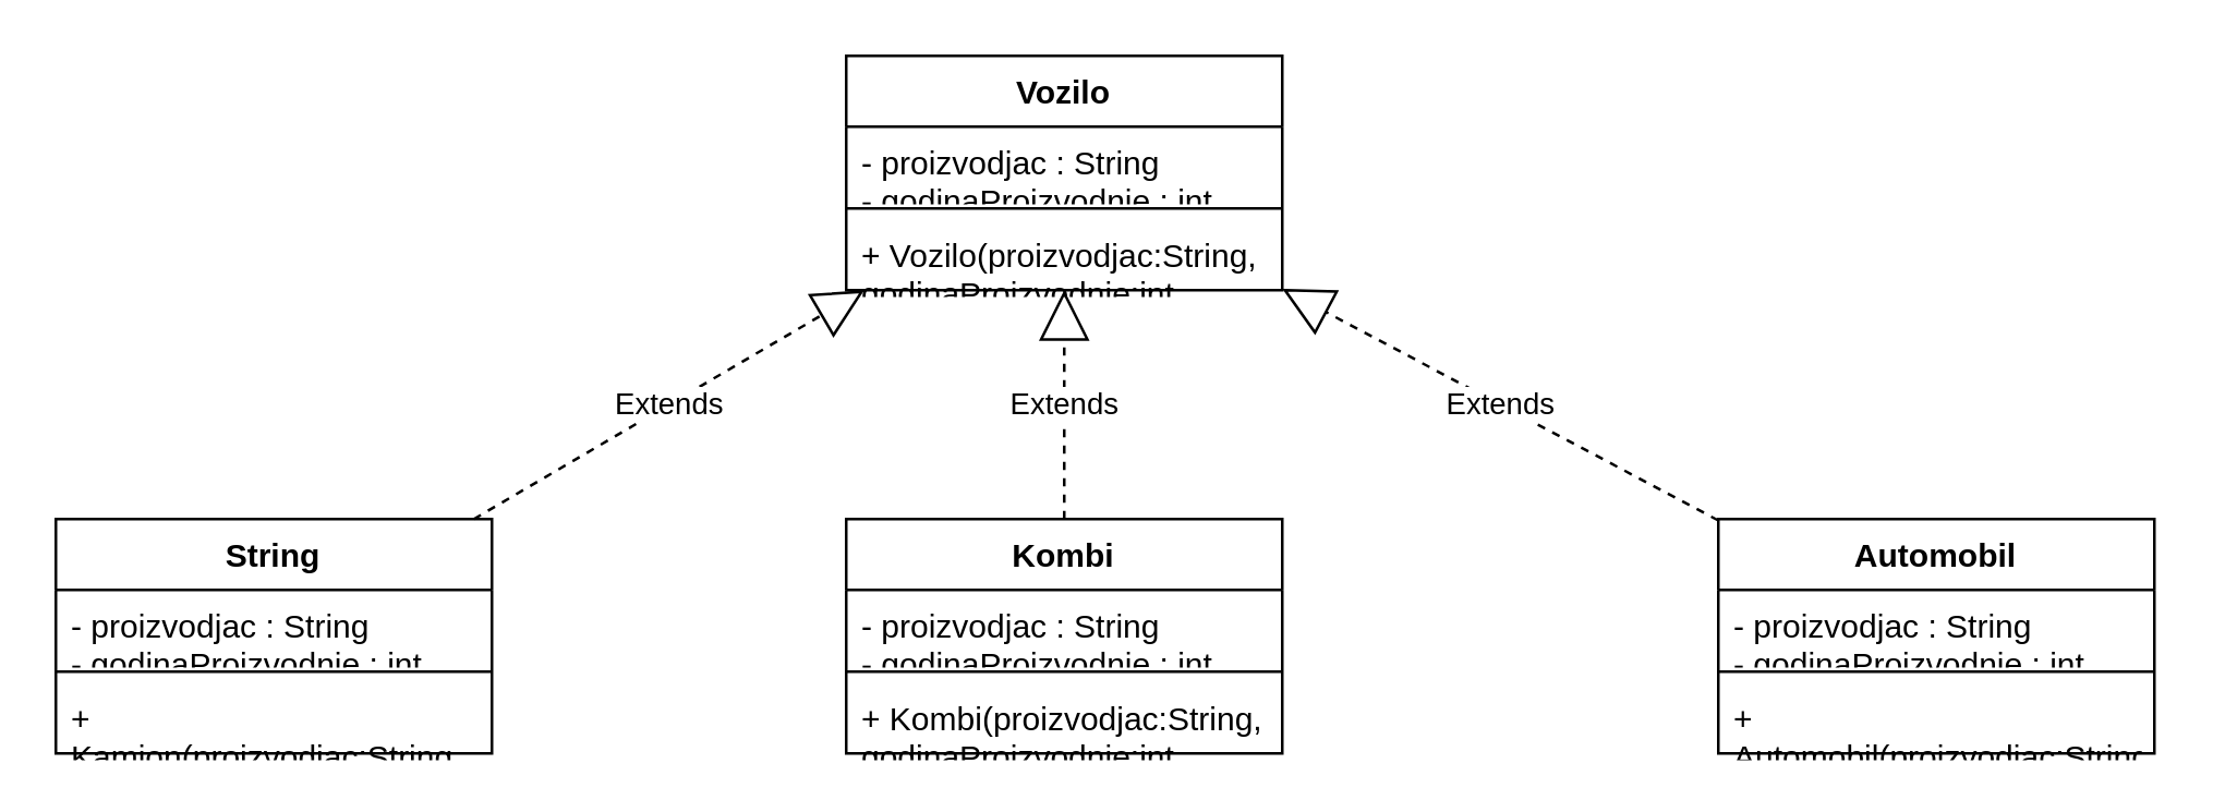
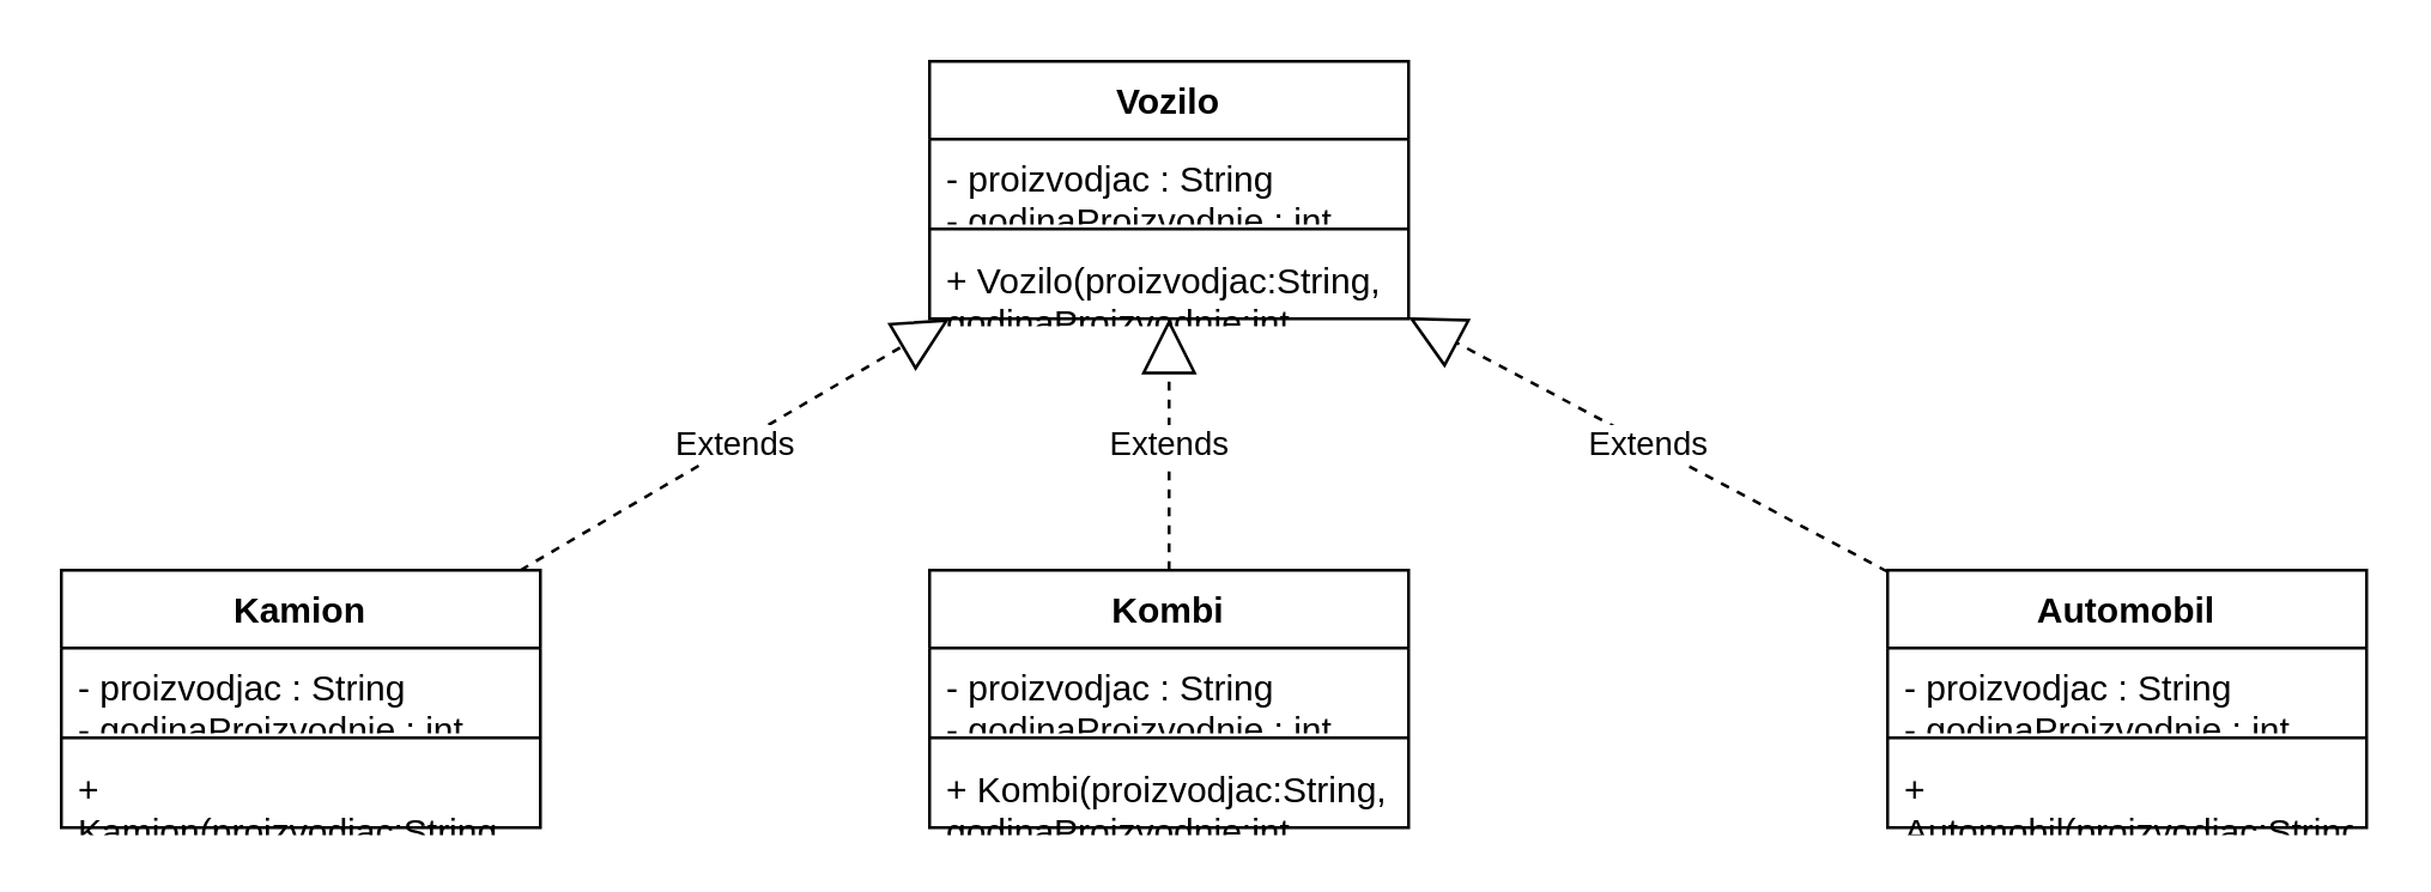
  <mxCell id="0" />
  <mxCell id="1" parent="0" />
  <mxCell id="2" value="Vozilo" style="swimlane;fontStyle=1;align=center;verticalAlign=top;childLayout=stackLayout;horizontal=1;startSize=26;horizontalStack=0;resizeParent=1;resizeParentMax=0;resizeLast=0;collapsible=1;marginBottom=0;whiteSpace=wrap;html=1;" vertex="1" parent="1"><mxGeometry x="310" y="20" width="160" height="86" as="geometry" /></mxCell>
  <mxCell id="3" value="&lt;div&gt;- proizvodjac : String&lt;/div&gt;&lt;div&gt;- godinaProizvodnje : int&lt;/div&gt;&lt;div&gt;- kubikaza : int&lt;/div&gt;&lt;div&gt;- boja : String&lt;/div&gt;" style="text;strokeColor=none;fillColor=none;align=left;verticalAlign=top;spacingLeft=4;spacingRight=4;overflow=hidden;rotatable=0;points=[[0,0.5],[1,0.5]];portConstraint=eastwest;whiteSpace=wrap;html=1;" vertex="1" parent="2"><mxGeometry y="26" width="160" height="26" as="geometry" /></mxCell>
  <mxCell id="4" value="" style="line;strokeWidth=1;fillColor=none;align=left;verticalAlign=middle;spacingTop=-1;spacingLeft=3;spacingRight=3;rotatable=0;labelPosition=right;points=[];portConstraint=eastwest;strokeColor=inherit;" vertex="1" parent="2"><mxGeometry y="52" width="160" height="8" as="geometry" /></mxCell>
  <mxCell id="5" value="&lt;div&gt;+ Vozilo(proizvodjac:String, godinaProizvodnje:int, kubikaza:int, boja:String)&lt;/div&gt;&lt;div&gt;+ getProizvodjac() : String&lt;/div&gt;&lt;div&gt;+ setProizvodjac(p:String) : void&lt;/div&gt;&lt;div&gt;+ getGodinaProizvodnje() : int&lt;/div&gt;&lt;div&gt;+ setGodinaProizvodnje(g:int) : void&lt;/div&gt;&lt;div&gt;+ getKubikaza() : int&lt;/div&gt;&lt;div&gt;+ setKubikaza(k:int) : void&lt;/div&gt;&lt;div&gt;+ getBoja() : String&lt;/div&gt;&lt;div&gt;+ setBoja(b:String) : void&lt;/div&gt;&lt;div&gt;+ cijenaRegistracije() : double&lt;/div&gt;&lt;div&gt;+ ispisi() : void&lt;/div&gt;" style="text;strokeColor=none;fillColor=none;align=left;verticalAlign=top;spacingLeft=4;spacingRight=4;overflow=hidden;rotatable=0;points=[[0,0.5],[1,0.5]];portConstraint=eastwest;whiteSpace=wrap;html=1;" vertex="1" parent="2"><mxGeometry y="60" width="160" height="26" as="geometry" /></mxCell>
  <mxCell id="6" value="Automobil" style="swimlane;fontStyle=1;align=center;verticalAlign=top;childLayout=stackLayout;horizontal=1;startSize=26;horizontalStack=0;resizeParent=1;resizeParentMax=0;resizeLast=0;collapsible=1;marginBottom=0;whiteSpace=wrap;html=1;" vertex="1" parent="1"><mxGeometry x="630" y="190" width="160" height="86" as="geometry" /></mxCell>
  <mxCell id="7" value="&lt;div&gt;- proizvodjac : String&lt;/div&gt;&lt;div&gt;- godinaProizvodnje : int&lt;/div&gt;&lt;div&gt;- kubikaza : int&lt;/div&gt;&lt;div&gt;- boja : String&lt;/div&gt;&lt;div&gt;&lt;div&gt;- brojVrata : int&lt;/div&gt;&lt;div&gt;- tipMotora : String&lt;/div&gt;&lt;/div&gt;" style="text;strokeColor=none;fillColor=none;align=left;verticalAlign=top;spacingLeft=4;spacingRight=4;overflow=hidden;rotatable=0;points=[[0,0.5],[1,0.5]];portConstraint=eastwest;whiteSpace=wrap;html=1;" vertex="1" parent="6"><mxGeometry y="26" width="160" height="26" as="geometry" /></mxCell>
  <mxCell id="8" value="" style="line;strokeWidth=1;fillColor=none;align=left;verticalAlign=middle;spacingTop=-1;spacingLeft=3;spacingRight=3;rotatable=0;labelPosition=right;points=[];portConstraint=eastwest;strokeColor=inherit;" vertex="1" parent="6"><mxGeometry y="52" width="160" height="8" as="geometry" /></mxCell>
  <mxCell id="9" value="&lt;div&gt;&lt;div&gt;+ Automobil(proizvodjac:String, godinaProizvodnje:int, kubikaza:int, boja:String, brojVrata:int, tipMotora:String)&lt;/div&gt;&lt;div&gt;+ getBrojVrata() : int&lt;/div&gt;&lt;div&gt;+ setBrojVrata(v:int) : void&lt;/div&gt;&lt;div&gt;+ getTipMotora() : String&lt;/div&gt;&lt;div&gt;+ setTipMotora(t:String) : void&lt;/div&gt;&lt;div&gt;+ cijenaRegistracije() : double&lt;/div&gt;&lt;div&gt;+ ispisi() : void&lt;/div&gt;&lt;/div&gt;" style="text;strokeColor=none;fillColor=none;align=left;verticalAlign=top;spacingLeft=4;spacingRight=4;overflow=hidden;rotatable=0;points=[[0,0.5],[1,0.5]];portConstraint=eastwest;whiteSpace=wrap;html=1;" vertex="1" parent="6"><mxGeometry y="60" width="160" height="26" as="geometry" /></mxCell>
- <mxCell id="10" value="String" style="swimlane;fontStyle=1;align=center;verticalAlign=top;childLayout=stackLayout;horizontal=1;startSize=26;horizontalStack=0;resizeParent=1;resizeParentMax=0;resizeLast=0;collapsible=1;marginBottom=0;whiteSpace=wrap;html=1;" vertex="1" parent="1"><mxGeometry x="20" y="190" width="160" height="86" as="geometry" /></mxCell>
+ <mxCell id="10" value="Kamion" style="swimlane;fontStyle=1;align=center;verticalAlign=top;childLayout=stackLayout;horizontal=1;startSize=26;horizontalStack=0;resizeParent=1;resizeParentMax=0;resizeLast=0;collapsible=1;marginBottom=0;whiteSpace=wrap;html=1;" vertex="1" parent="1"><mxGeometry x="20" y="190" width="160" height="86" as="geometry" /></mxCell>
  <mxCell id="11" value="&lt;div&gt;- proizvodjac : String&lt;/div&gt;&lt;div&gt;- godinaProizvodnje : int&lt;/div&gt;&lt;div&gt;- kubikaza : int&lt;/div&gt;&lt;div&gt;- boja : String&lt;/div&gt;&lt;div&gt;&lt;div&gt;- kapacitetTereta : double&lt;/div&gt;&lt;div&gt;- prikolica : boolean&lt;/div&gt;&lt;/div&gt;" style="text;strokeColor=none;fillColor=none;align=left;verticalAlign=top;spacingLeft=4;spacingRight=4;overflow=hidden;rotatable=0;points=[[0,0.5],[1,0.5]];portConstraint=eastwest;whiteSpace=wrap;html=1;" vertex="1" parent="10"><mxGeometry y="26" width="160" height="26" as="geometry" /></mxCell>
  <mxCell id="12" value="" style="line;strokeWidth=1;fillColor=none;align=left;verticalAlign=middle;spacingTop=-1;spacingLeft=3;spacingRight=3;rotatable=0;labelPosition=right;points=[];portConstraint=eastwest;strokeColor=inherit;" vertex="1" parent="10"><mxGeometry y="52" width="160" height="8" as="geometry" /></mxCell>
  <mxCell id="13" value="&lt;div&gt;+ Kamion(proizvodjac:String, godinaProizvodnje:int, kubikaza:int, boja:String, kapacitetTereta:double, prikolica:boolean)&lt;/div&gt;&lt;div&gt;+ getKapacitetTereta() : double&lt;/div&gt;&lt;div&gt;+ setKapacitetTereta(k:double) : void&lt;/div&gt;&lt;div&gt;+ hasPrikolica() : boolean&lt;/div&gt;&lt;div&gt;+ setPrikolica(p:boolean) : void&lt;/div&gt;&lt;div&gt;+ cijenaRegistracije() : double&lt;/div&gt;&lt;div&gt;+ ispisi() : void&lt;/div&gt;" style="text;strokeColor=none;fillColor=none;align=left;verticalAlign=top;spacingLeft=4;spacingRight=4;overflow=hidden;rotatable=0;points=[[0,0.5],[1,0.5]];portConstraint=eastwest;whiteSpace=wrap;html=1;" vertex="1" parent="10"><mxGeometry y="60" width="160" height="26" as="geometry" /></mxCell>
  <mxCell id="14" value="Kombi" style="swimlane;fontStyle=1;align=center;verticalAlign=top;childLayout=stackLayout;horizontal=1;startSize=26;horizontalStack=0;resizeParent=1;resizeParentMax=0;resizeLast=0;collapsible=1;marginBottom=0;whiteSpace=wrap;html=1;" vertex="1" parent="1"><mxGeometry x="310" y="190" width="160" height="86" as="geometry" /></mxCell>
  <mxCell id="15" value="&lt;div&gt;- proizvodjac : String&lt;/div&gt;&lt;div&gt;- godinaProizvodnje : int&lt;/div&gt;&lt;div&gt;- kubikaza : int&lt;/div&gt;&lt;div&gt;- boja : String&lt;/div&gt;&lt;div&gt;&lt;div&gt;- kapacitetPutnika : int&lt;/div&gt;&lt;/div&gt;" style="text;strokeColor=none;fillColor=none;align=left;verticalAlign=top;spacingLeft=4;spacingRight=4;overflow=hidden;rotatable=0;points=[[0,0.5],[1,0.5]];portConstraint=eastwest;whiteSpace=wrap;html=1;" vertex="1" parent="14"><mxGeometry y="26" width="160" height="26" as="geometry" /></mxCell>
  <mxCell id="16" value="" style="line;strokeWidth=1;fillColor=none;align=left;verticalAlign=middle;spacingTop=-1;spacingLeft=3;spacingRight=3;rotatable=0;labelPosition=right;points=[];portConstraint=eastwest;strokeColor=inherit;" vertex="1" parent="14"><mxGeometry y="52" width="160" height="8" as="geometry" /></mxCell>
  <mxCell id="17" value="&lt;div&gt;+ Kombi(proizvodjac:String, godinaProizvodnje:int, kubikaza:int, boja:String, kapacitetPutnika:int)&lt;/div&gt;&lt;div&gt;+ getKapacitetPutnika() : int&lt;/div&gt;&lt;div&gt;+ setKapacitetPutnika(k:int) : void&lt;/div&gt;&lt;div&gt;+ cijenaRegistracije() : double&lt;/div&gt;&lt;div&gt;+ ispisi() : void&lt;/div&gt;" style="text;strokeColor=none;fillColor=none;align=left;verticalAlign=top;spacingLeft=4;spacingRight=4;overflow=hidden;rotatable=0;points=[[0,0.5],[1,0.5]];portConstraint=eastwest;whiteSpace=wrap;html=1;" vertex="1" parent="14"><mxGeometry y="60" width="160" height="26" as="geometry" /></mxCell>
  <mxCell id="18" value="Extends" style="endArrow=block;endSize=16;endFill=0;html=1;rounded=0;dashed=1;" edge="1" parent="1" source="6" target="2"><mxGeometry width="160" relative="1" as="geometry"><mxPoint x="330" y="290" as="sourcePoint" /><mxPoint x="490" y="290" as="targetPoint" /></mxGeometry></mxCell>
  <mxCell id="19" value="Extends" style="endArrow=block;endSize=16;endFill=0;html=1;rounded=0;dashed=1;" edge="1" parent="1" source="10" target="2"><mxGeometry width="160" relative="1" as="geometry"><mxPoint x="500" y="50" as="sourcePoint" /><mxPoint x="660" y="50" as="targetPoint" /></mxGeometry></mxCell>
  <mxCell id="20" value="Extends" style="endArrow=block;endSize=16;endFill=0;html=1;rounded=0;dashed=1;" edge="1" parent="1" source="14" target="2"><mxGeometry width="160" relative="1" as="geometry"><mxPoint x="370" y="160" as="sourcePoint" /><mxPoint x="500" y="190" as="targetPoint" /></mxGeometry></mxCell>
